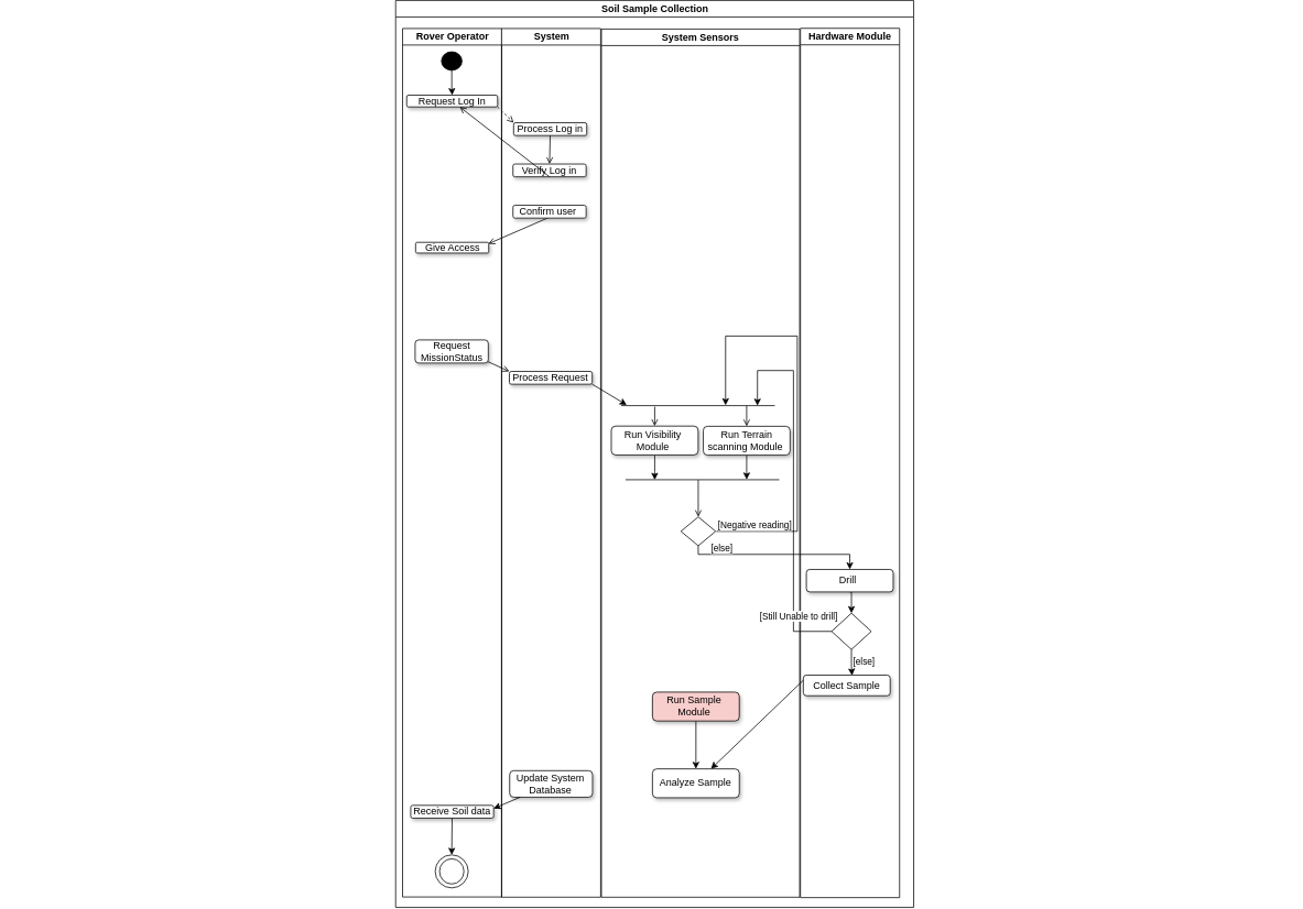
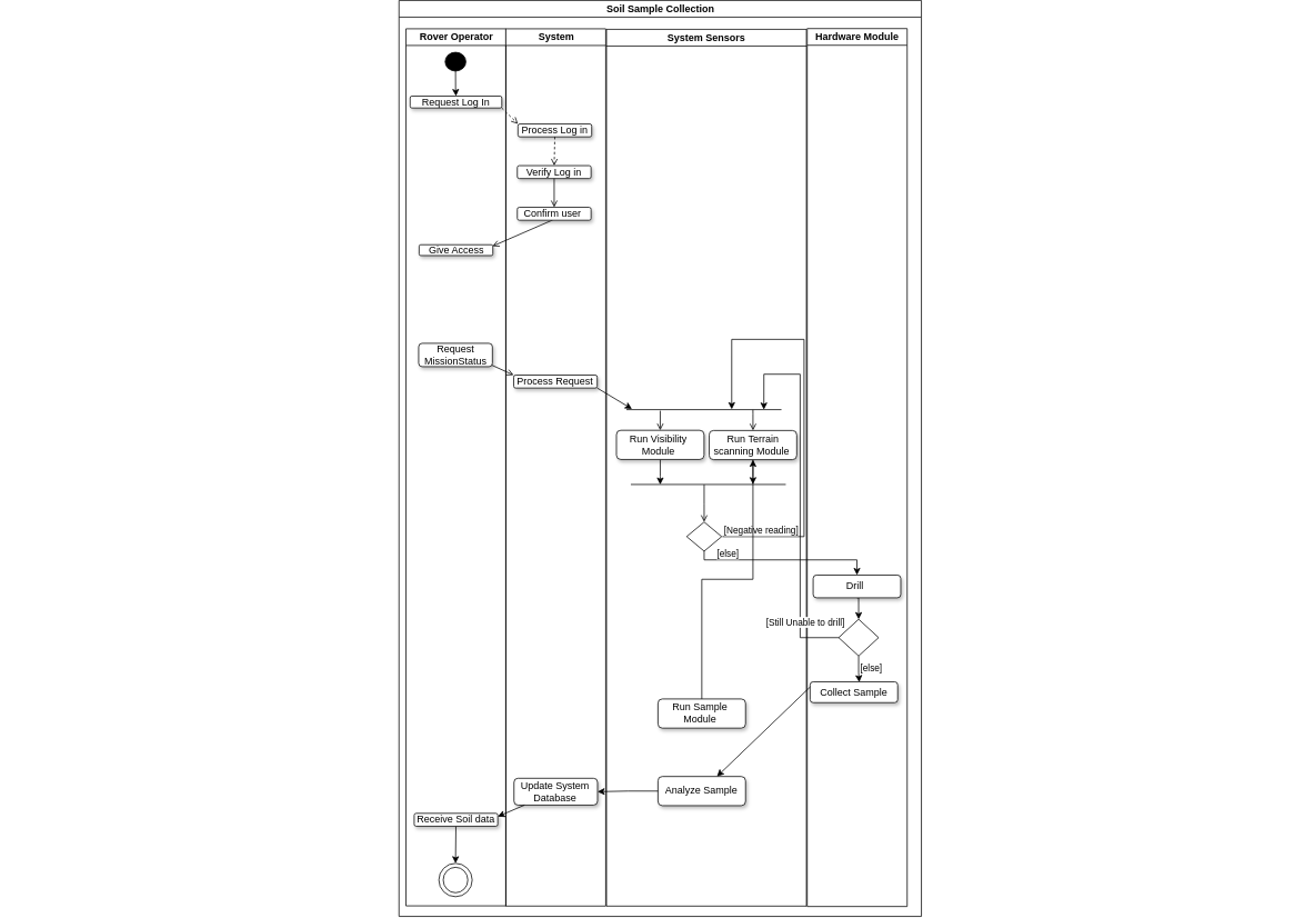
  <mxCell id="0" />
  <mxCell id="1" parent="0" />
  <mxCell id="2" value="Rover Operator" style="swimlane;html=1;startSize=20;horizontal=0;direction=east;rotation=90;rounded=0;" vertex="1" parent="1"><mxGeometry x="20.75" y="459" width="1052" height="120" as="geometry" /></mxCell>
  <mxCell id="3" style="edgeStyle=orthogonalEdgeStyle;rounded=0;orthogonalLoop=1;jettySize=auto;html=1;entryX=0.5;entryY=0;entryDx=0;entryDy=0;" edge="1" parent="2" source="4" target="7"><mxGeometry relative="1" as="geometry" /></mxCell>
  <mxCell id="4" value="" style="ellipse;whiteSpace=wrap;html=1;direction=east;rotation=90;fillColor=#000000;rounded=0;" vertex="1" parent="2"><mxGeometry x="514.22" y="-439" width="22.5" height="24.88" as="geometry" /></mxCell>
  <mxCell id="5" value="" style="ellipse;whiteSpace=wrap;html=1;direction=east;rotation=90;rounded=0;" vertex="1" parent="2"><mxGeometry x="505.47" y="535" width="40" height="40" as="geometry" /></mxCell>
  <mxCell id="6" value="" style="ellipse;whiteSpace=wrap;html=1;direction=east;rotation=90;rounded=0;" vertex="1" parent="2"><mxGeometry x="510.22" y="540.25" width="30.5" height="29.5" as="geometry" /></mxCell>
  <mxCell id="7" value="Request Log In" style="rounded=1;whiteSpace=wrap;html=1;perimeterSpacing=0;glass=0;shadow=1;" vertex="1" parent="2"><mxGeometry x="471" y="-385.28" width="110" height="14.28" as="geometry" /></mxCell>
  <mxCell id="8" value="Give Access" style="rounded=1;whiteSpace=wrap;html=1;glass=0;shadow=1;" vertex="1" parent="2"><mxGeometry x="481.75" y="-207" width="88.5" height="13" as="geometry" /></mxCell>
  <mxCell id="9" value="Request MissionStatus" style="rounded=1;whiteSpace=wrap;html=1;glass=0;shadow=1;" vertex="1" parent="2"><mxGeometry x="481.22" y="-88.75" width="88.5" height="28" as="geometry" /></mxCell>
  <mxCell id="10" style="hachureGap=4;orthogonalLoop=1;jettySize=auto;html=1;entryX=0;entryY=0.5;entryDx=0;entryDy=0;fontFamily=Architects Daughter;fontSource=https%3A%2F%2Ffonts.googleapis.com%2Fcss%3Ffamily%3DArchitects%2BDaughter;fontSize=16;" edge="1" parent="2" source="11" target="5"><mxGeometry relative="1" as="geometry" /></mxCell>
  <mxCell id="11" value="Receive Soil data" style="rounded=1;whiteSpace=wrap;html=1;shadow=1;" vertex="1" parent="2"><mxGeometry x="475.88" y="475" width="100.25" height="15.5" as="geometry" /></mxCell>
  <mxCell id="12" style="rounded=0;orthogonalLoop=1;jettySize=auto;html=1;endArrow=open;endFill=0;exitX=0.481;exitY=0.976;exitDx=0;exitDy=0;exitPerimeter=0;" edge="1" parent="2" source="15"><mxGeometry relative="1" as="geometry"><mxPoint x="569.72" y="-205.22" as="targetPoint" /><mxPoint x="645.357" y="-232.753" as="sourcePoint" /></mxGeometry></mxCell>
  <mxCell id="13" value="System&lt;br&gt;" style="swimlane;html=1;startSize=20;horizontal=0;direction=east;rotation=90;rounded=0;" vertex="1" parent="1"><mxGeometry x="140.38" y="459.13" width="1052.25" height="120" as="geometry" /></mxCell>
  <mxCell id="14" value="Process Log in" style="rounded=1;whiteSpace=wrap;html=1;glass=0;shadow=1;" vertex="1" parent="13"><mxGeometry x="480.75" y="-352" width="88.5" height="15.5" as="geometry" /></mxCell>
  <mxCell id="15" value="Confirm user&amp;nbsp;" style="rounded=1;whiteSpace=wrap;html=1;glass=0;shadow=1;" vertex="1" parent="13"><mxGeometry x="480" y="-252" width="88.5" height="15.5" as="geometry" /></mxCell>
  <mxCell id="16" value="Verify Log in" style="rounded=1;whiteSpace=wrap;html=1;glass=0;shadow=1;" vertex="1" parent="13"><mxGeometry x="480" y="-302" width="88.5" height="15.5" as="geometry" /></mxCell>
- <mxCell id="17" style="rounded=0;orthogonalLoop=1;jettySize=auto;html=1;entryX=0.5;entryY=0;entryDx=0;entryDy=0;exitX=0.5;exitY=1;exitDx=0;exitDy=0;endArrow=open;endFill=0;" edge="1" parent="13" source="14" target="16"><mxGeometry relative="1" as="geometry" /></mxCell>
- <mxCell id="18" style="rounded=0;orthogonalLoop=1;jettySize=auto;html=1;exitX=0.5;exitY=1;exitDx=0;exitDy=0;endArrow=open;endFill=0;" edge="1" parent="13" source="16" target="7"><mxGeometry relative="1" as="geometry"><mxPoint x="571" y="-319" as="targetPoint" /></mxGeometry></mxCell>
+ <mxCell id="17" style="rounded=0;orthogonalLoop=1;jettySize=auto;html=1;entryX=0.5;entryY=0;entryDx=0;entryDy=0;exitX=0.5;exitY=1;exitDx=0;exitDy=0;endArrow=open;endFill=0;dashed=1;" edge="1" parent="13" source="14" target="16"><mxGeometry relative="1" as="geometry" /></mxCell>
+ <mxCell id="18" style="rounded=0;orthogonalLoop=1;jettySize=auto;html=1;exitX=0.5;exitY=1;exitDx=0;exitDy=0;endArrow=open;endFill=0;entryX=0.5;entryY=0;entryDx=0;entryDy=0;" edge="1" parent="13" source="16" target="15"><mxGeometry relative="1" as="geometry"><mxPoint x="571" y="-319" as="targetPoint" /></mxGeometry></mxCell>
  <mxCell id="19" value="Process Request" style="rounded=1;whiteSpace=wrap;html=1;shadow=1;" vertex="1" parent="13"><mxGeometry x="475.62" y="-50.75" width="100.25" height="15.5" as="geometry" /></mxCell>
  <mxCell id="20" value="Update System Database" style="rounded=1;whiteSpace=wrap;html=1;shadow=1;" vertex="1" parent="13"><mxGeometry x="476" y="432.87" width="100.25" height="32.13" as="geometry" /></mxCell>
  <mxCell id="21" style="rounded=0;orthogonalLoop=1;jettySize=auto;html=1;entryX=0;entryY=0;entryDx=0;entryDy=0;exitX=1;exitY=1;exitDx=0;exitDy=0;endArrow=open;endFill=0;dashed=1;" edge="1" parent="1" source="7" target="14"><mxGeometry relative="1" as="geometry"><mxPoint x="634.25" y="124.5" as="targetPoint" /></mxGeometry></mxCell>
  <mxCell id="22" value="System Sensors" style="swimlane;html=1;startSize=20;horizontal=0;direction=east;rotation=90;rounded=0;" vertex="1" parent="1"><mxGeometry x="321.54" y="399.47" width="1051.64" height="240" as="geometry"><mxRectangle x="874" y="-66" width="40" height="120" as="alternateBounds" /></mxGeometry></mxCell>
  <mxCell id="23" value="" style="edgeStyle=orthogonalEdgeStyle;rounded=0;orthogonalLoop=1;jettySize=auto;html=1;endArrow=classic;endFill=1;" edge="1" parent="22"><mxGeometry relative="1" as="geometry"><mxPoint x="546" y="38" as="sourcePoint" /></mxGeometry></mxCell>
  <mxCell id="24" style="edgeStyle=orthogonalEdgeStyle;rounded=0;orthogonalLoop=1;jettySize=auto;html=1;" edge="1" parent="22" source="25"><mxGeometry relative="1" as="geometry"><mxPoint x="470.375" y="140.267" as="targetPoint" /></mxGeometry></mxCell>
  <mxCell id="25" value="Run Visibility&amp;nbsp;&lt;br&gt;Module&amp;nbsp;" style="rounded=1;whiteSpace=wrap;html=1;shadow=1;" vertex="1" parent="22"><mxGeometry x="417.81" y="75.1" width="105.13" height="35" as="geometry" /></mxCell>
  <mxCell id="26" style="edgeStyle=orthogonalEdgeStyle;rounded=0;orthogonalLoop=1;jettySize=auto;html=1;startArrow=open;startFill=0;endArrow=none;endFill=0;" edge="1" parent="22" source="28"><mxGeometry relative="1" as="geometry"><mxPoint x="581.625" y="50.591" as="targetPoint" /></mxGeometry></mxCell>
  <mxCell id="27" style="edgeStyle=orthogonalEdgeStyle;rounded=0;orthogonalLoop=1;jettySize=auto;html=1;" edge="1" parent="22" source="28"><mxGeometry relative="1" as="geometry"><mxPoint x="581.625" y="139.85" as="targetPoint" /></mxGeometry></mxCell>
  <mxCell id="28" value="Run Terrain scanning Module&amp;nbsp;" style="rounded=1;whiteSpace=wrap;html=1;shadow=1;" vertex="1" parent="22"><mxGeometry x="529.06" y="75.35" width="105.13" height="35" as="geometry" /></mxCell>
  <mxCell id="29" value="" style="endArrow=none;html=1;rounded=0;" edge="1" parent="22"><mxGeometry width="50" height="50" relative="1" as="geometry"><mxPoint x="429.81" y="50.35" as="sourcePoint" /><mxPoint x="615.81" y="50.35" as="targetPoint" /></mxGeometry></mxCell>
  <mxCell id="30" style="edgeStyle=orthogonalEdgeStyle;rounded=0;orthogonalLoop=1;jettySize=auto;html=1;startArrow=open;startFill=0;endArrow=none;endFill=0;" edge="1" parent="22"><mxGeometry relative="1" as="geometry"><mxPoint x="470.375" y="51.626" as="targetPoint" /><mxPoint x="470.352" y="75.1" as="sourcePoint" /></mxGeometry></mxCell>
  <mxCell id="31" value="" style="endArrow=none;html=1;rounded=0;" edge="1" parent="22"><mxGeometry width="50" height="50" relative="1" as="geometry"><mxPoint x="435.06" y="140.1" as="sourcePoint" /><mxPoint x="621.06" y="140.1" as="targetPoint" /></mxGeometry></mxCell>
  <mxCell id="32" style="edgeStyle=orthogonalEdgeStyle;rounded=0;orthogonalLoop=1;jettySize=auto;html=1;startArrow=open;startFill=0;endArrow=none;endFill=0;" edge="1" parent="22" source="35"><mxGeometry relative="1" as="geometry"><mxPoint x="523.06" y="140.335" as="targetPoint" /></mxGeometry></mxCell>
  <mxCell id="33" style="edgeStyle=orthogonalEdgeStyle;rounded=0;orthogonalLoop=1;jettySize=auto;html=1;" edge="1" parent="22"><mxGeometry relative="1" as="geometry"><mxPoint x="556.14" y="49.933" as="targetPoint" /><mxPoint x="545.007" y="202.644" as="sourcePoint" /><Array as="points"><mxPoint x="643" y="203" /><mxPoint x="643" y="-34" /><mxPoint x="556" y="-34" /></Array></mxGeometry></mxCell>
  <mxCell id="34" value="[Negative reading]" style="edgeLabel;html=1;align=center;verticalAlign=middle;resizable=0;points=[];" connectable="0" vertex="1" parent="33"><mxGeometry x="-0.9" relative="1" as="geometry"><mxPoint x="21" y="-8" as="offset" /></mxGeometry></mxCell>
  <mxCell id="35" value="" style="rhombus;whiteSpace=wrap;html=1;" vertex="1" parent="22"><mxGeometry x="502.06" y="185.1" width="42" height="35" as="geometry" /></mxCell>
- <mxCell id="36" style="edgeStyle=orthogonalEdgeStyle;rounded=0;orthogonalLoop=1;jettySize=auto;html=1;entryX=0.5;entryY=0;entryDx=0;entryDy=0;" edge="1" parent="22" source="37" target="38"><mxGeometry relative="1" as="geometry" /></mxCell>
- <mxCell id="37" value="Run Sample&amp;nbsp;&lt;br&gt;Module&amp;nbsp;" style="rounded=1;whiteSpace=wrap;html=1;shadow=1;fillColor=#f8cecc;" vertex="1" parent="22"><mxGeometry x="467.64" y="397.35" width="105.13" height="35" as="geometry" /></mxCell>
+ <mxCell id="36" style="edgeStyle=orthogonalEdgeStyle;rounded=0;orthogonalLoop=1;jettySize=auto;html=1;" edge="1" parent="22" source="37" target="28"><mxGeometry relative="1" as="geometry" /></mxCell>
+ <mxCell id="37" value="Run Sample&amp;nbsp;&lt;br&gt;Module&amp;nbsp;" style="rounded=1;whiteSpace=wrap;html=1;shadow=1;" vertex="1" parent="22"><mxGeometry x="467.64" y="397.35" width="105.13" height="35" as="geometry" /></mxCell>
  <mxCell id="38" value="Analyze Sample" style="rounded=1;whiteSpace=wrap;html=1;shadow=1;" vertex="1" parent="22"><mxGeometry x="467.64" y="490.35" width="105.13" height="35" as="geometry" /></mxCell>
  <mxCell id="39" style="rounded=0;orthogonalLoop=1;jettySize=auto;html=1;entryX=0;entryY=0;entryDx=0;entryDy=0;endArrow=open;endFill=0;exitX=0.996;exitY=0.941;exitDx=0;exitDy=0;exitPerimeter=0;" edge="1" parent="1" source="9" target="19"><mxGeometry relative="1" as="geometry" /></mxCell>
  <mxCell id="40" value="Soil Sample Collection" style="swimlane;html=1;childLayout=stackLayout;resizeParent=1;resizeParentMax=0;horizontal=0;startSize=20;horizontalStack=0;direction=east;rotation=90;rounded=0;" vertex="1" parent="1"><mxGeometry x="242.54" y="194.82" width="1098.64" height="627" as="geometry" /></mxCell>
  <mxCell id="41" value="Hardware Module" style="swimlane;html=1;startSize=20;horizontal=0;direction=east;rotation=90;rounded=0;" vertex="1" parent="1"><mxGeometry x="501.75" y="459.25" width="1053" height="120" as="geometry" /></mxCell>
  <mxCell id="42" value="" style="edgeStyle=orthogonalEdgeStyle;rounded=0;orthogonalLoop=1;jettySize=auto;html=1;endArrow=classic;endFill=1;" edge="1" parent="41"><mxGeometry relative="1" as="geometry"><mxPoint x="523" y="-131" as="sourcePoint" /></mxGeometry></mxCell>
  <mxCell id="43" style="edgeStyle=orthogonalEdgeStyle;rounded=0;orthogonalLoop=1;jettySize=auto;html=1;exitX=0.5;exitY=1;exitDx=0;exitDy=0;entryX=0.5;entryY=0;entryDx=0;entryDy=0;" edge="1" parent="41" source="44" target="48"><mxGeometry relative="1" as="geometry" /></mxCell>
  <mxCell id="44" value="Drill&amp;nbsp;" style="rounded=1;whiteSpace=wrap;html=1;shadow=1;" vertex="1" parent="41"><mxGeometry x="473.68" y="189" width="105.13" height="27.25" as="geometry" /></mxCell>
  <mxCell id="45" value="Collect Sample" style="rounded=1;whiteSpace=wrap;html=1;glass=0;shadow=1;" vertex="1" parent="41"><mxGeometry x="470" y="317" width="105.13" height="25" as="geometry" /></mxCell>
  <mxCell id="46" style="edgeStyle=orthogonalEdgeStyle;rounded=0;orthogonalLoop=1;jettySize=auto;html=1;" edge="1" parent="41" source="48"><mxGeometry relative="1" as="geometry"><mxPoint x="414.5" y="-9.417" as="targetPoint" /><Array as="points"><mxPoint x="458" y="264" /><mxPoint x="458" y="-52" /><mxPoint x="415" y="-52" /></Array></mxGeometry></mxCell>
  <mxCell id="47" value="[Still Unable to drill]" style="edgeLabel;html=1;align=center;verticalAlign=middle;resizable=0;points=[];" connectable="0" vertex="1" parent="46"><mxGeometry x="-0.905" relative="1" as="geometry"><mxPoint x="-20" y="-19" as="offset" /></mxGeometry></mxCell>
  <mxCell id="48" value="" style="rhombus;whiteSpace=wrap;html=1;hachureGap=4;fontFamily=Architects Daughter;fontSource=https%3A%2F%2Ffonts.googleapis.com%2Fcss%3Ffamily%3DArchitects%2BDaughter;fontSize=20;" vertex="1" parent="41"><mxGeometry x="504.25" y="242" width="48" height="44" as="geometry" /></mxCell>
  <mxCell id="49" style="edgeStyle=orthogonalEdgeStyle;rounded=0;orthogonalLoop=1;jettySize=auto;html=1;entryX=0.561;entryY=0.02;entryDx=0;entryDy=0;entryPerimeter=0;" edge="1" parent="41" source="48" target="45"><mxGeometry relative="1" as="geometry" /></mxCell>
  <mxCell id="50" value="[else]" style="edgeLabel;html=1;align=center;verticalAlign=middle;resizable=0;points=[];" connectable="0" vertex="1" parent="49"><mxGeometry x="-0.145" y="-1" relative="1" as="geometry"><mxPoint x="15" as="offset" /></mxGeometry></mxCell>
  <mxCell id="51" style="rounded=0;orthogonalLoop=1;jettySize=auto;html=1;exitX=1;exitY=1;exitDx=0;exitDy=0;" edge="1" parent="1" source="19"><mxGeometry relative="1" as="geometry"><mxPoint x="758" y="449" as="targetPoint" /></mxGeometry></mxCell>
  <mxCell id="52" style="rounded=0;orthogonalLoop=1;jettySize=auto;html=1;exitX=0;exitY=0.25;exitDx=0;exitDy=0;" edge="1" parent="1" source="45" target="38"><mxGeometry relative="1" as="geometry"><mxPoint x="972.74" y="749.65" as="sourcePoint" /><mxPoint x="898" y="642" as="targetPoint" /></mxGeometry></mxCell>
  <mxCell id="53" style="edgeStyle=orthogonalEdgeStyle;rounded=0;orthogonalLoop=1;jettySize=auto;html=1;exitX=0.5;exitY=1;exitDx=0;exitDy=0;entryX=0.5;entryY=0;entryDx=0;entryDy=0;" edge="1" parent="1" source="35" target="44"><mxGeometry relative="1" as="geometry"><Array as="points"><mxPoint x="844" y="630" /><mxPoint x="1028" y="630" /></Array></mxGeometry></mxCell>
  <mxCell id="54" value="[else]" style="edgeLabel;html=1;align=center;verticalAlign=middle;resizable=0;points=[];" connectable="0" vertex="1" parent="53"><mxGeometry x="-0.639" relative="1" as="geometry"><mxPoint y="-8" as="offset" /></mxGeometry></mxCell>
+ <mxCell id="55" style="edgeStyle=orthogonalEdgeStyle;rounded=0;orthogonalLoop=1;jettySize=auto;html=1;exitX=0;exitY=0.5;exitDx=0;exitDy=0;entryX=1;entryY=0.5;entryDx=0;entryDy=0;" edge="1" parent="1" source="38" target="20"><mxGeometry relative="1" as="geometry" /></mxCell>
  <mxCell id="56" style="rounded=0;orthogonalLoop=1;jettySize=auto;html=1;entryX=1;entryY=0.25;entryDx=0;entryDy=0;" edge="1" parent="1" source="20" target="11"><mxGeometry relative="1" as="geometry" /></mxCell>
